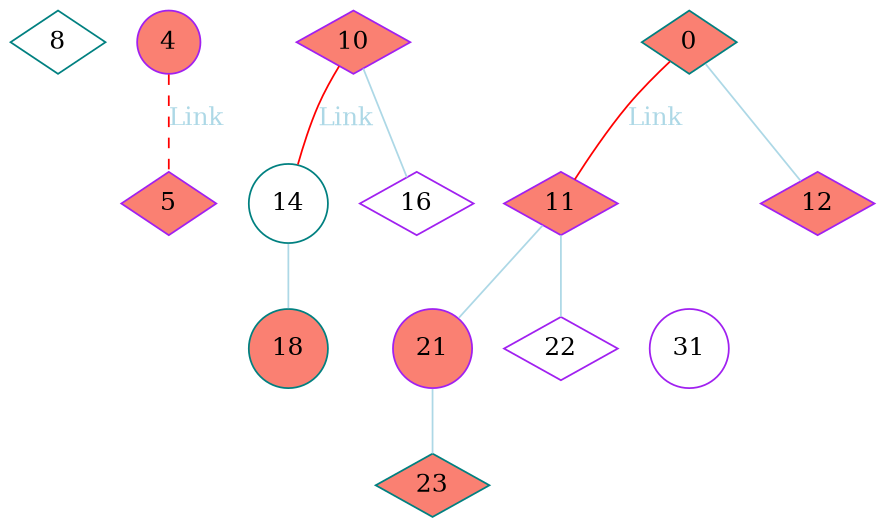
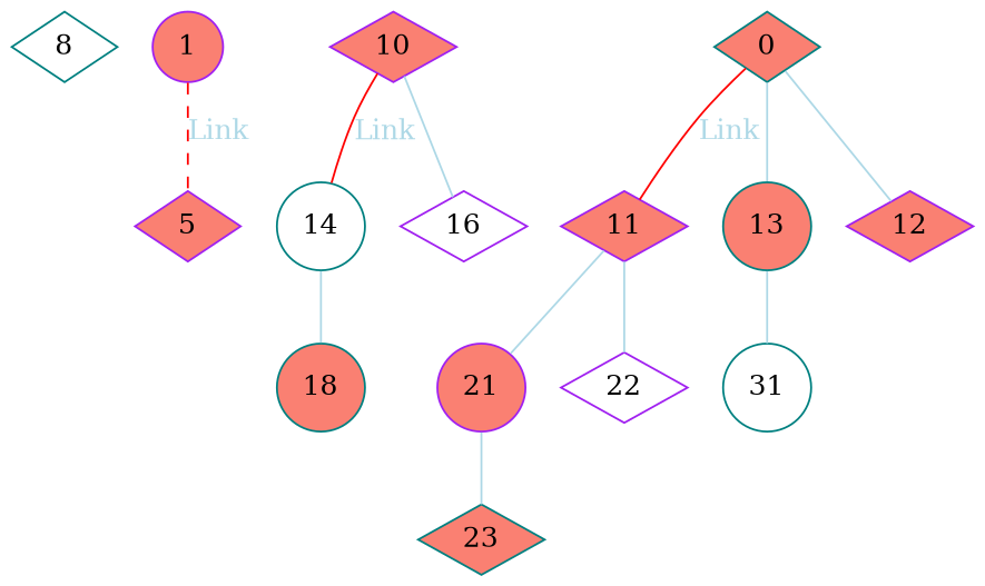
  strict graph {
    node [color=purple fillcolor=salmon shape=diamond style=filled]
    edge [color=lightblue fontcolor=lightblue]
    8 [color=teal fillcolor=white]
-   4 [shape=circle]
+   4 [shape=circle label=1]
    5
    10
    14 [color=teal fillcolor=white shape=circle]
    16 [fillcolor=white]
    18 [color=teal shape=circle]
    n8 [color=teal label=0]
    11
+   13 [color=teal shape=circle]
    12
    21 [shape=circle]
    22 [fillcolor=white]
-   31 [fillcolor=white shape=circle]
+   31 [color=teal fillcolor=white shape=circle]
    23 [color=teal]
    subgraph sub_1 {
      label=0
      8
    }
    subgraph sub_2 {
      label=1
      4
      5
    }
    subgraph sub_3 {
      label=2
      10
      14
      16
      18
    }
    subgraph sub_4 {
      label=3
      n8
      11
+     13
      12
      21
      22
      31
      23
    }
    4 -- 5 [color=red label=Link style=dashed]
    10 -- 14 [color=red label=Link style=solid]
    10 -- 16
    14 -- 18
    n8 -- 11 [color=red label=Link style=solid]
+   n8 -- 13
    n8 -- 12
    11 -- 21
    11 -- 22
+   13 -- 31
    21 -- 23
  }
